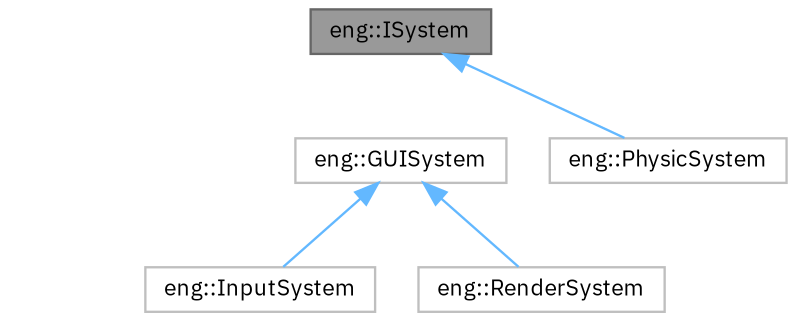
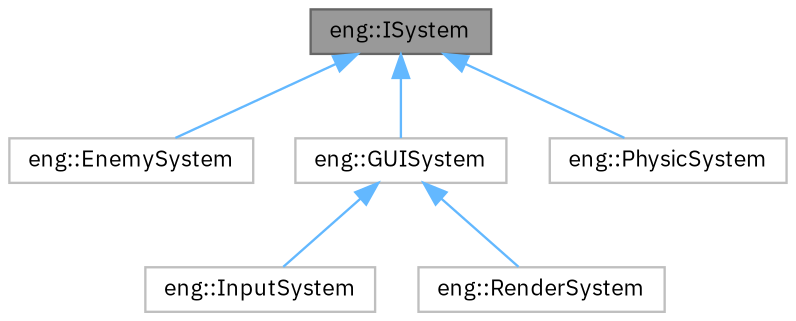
  digraph {
    fontname="IBM Plex Sans"
    node [color=grey75 fillcolor=white fontname="IBM Plex Sans" fontsize=10 shape=box style=filled]
    edge [color=steelblue1 dir=back fontname="IBM Plex Sans" fontsize=10 labelfontname=Helvetica labelfontsize=10 style=solid]
    n1 [color=gray40 fillcolor=grey60 fontcolor=black height=0.2 label="eng::ISystem" width=0.4]
+   n2 [height=0.2 label="eng::EnemySystem" width=0.4]
    n3 [height=0.2 label="eng::GUISystem" width=0.4]
    n4 [height=0.2 label="eng::PhysicSystem" width=0.4]
    n5 [height=0.2 label="eng::InputSystem" width=0.4]
    n6 [height=0.2 label="eng::RenderSystem" width=0.4]
+   n1 -> n2
+   n1 -> n3
    n1 -> n4
    n3 -> n5
    n3 -> n6
  }
